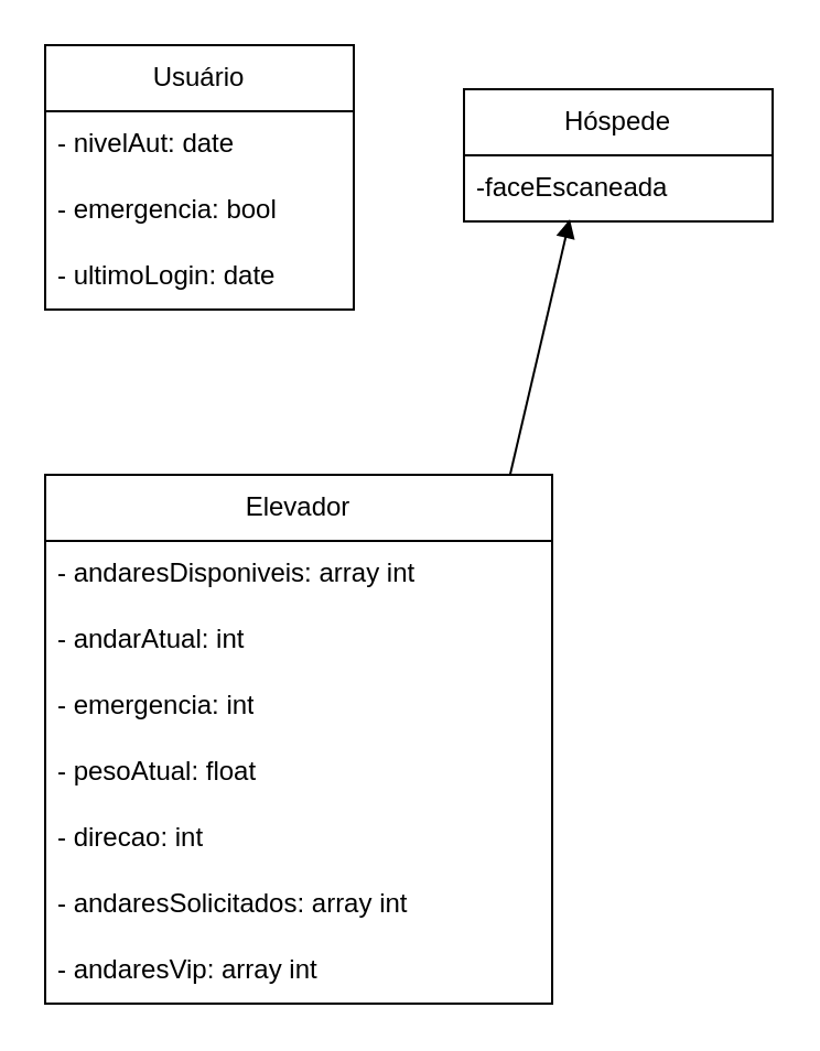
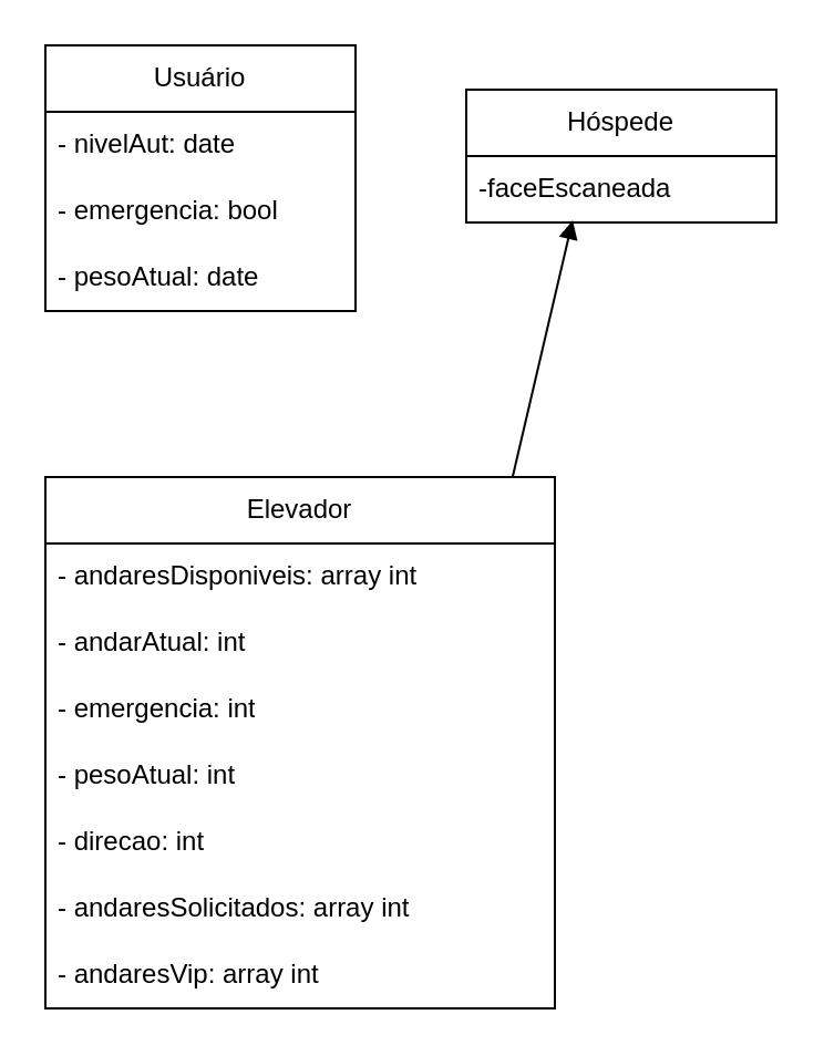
  <mxCell id="0" />
  <mxCell id="1" parent="0" />
  <mxCell id="2" value="Usuário" style="swimlane;fontStyle=0;childLayout=stackLayout;horizontal=1;startSize=30;horizontalStack=0;resizeParent=1;resizeParentMax=0;resizeLast=0;collapsible=1;marginBottom=0;whiteSpace=wrap;html=1;" vertex="1" parent="1"><mxGeometry x="20" y="20" width="140" height="120" as="geometry" /></mxCell>
  <mxCell id="3" value="- nivelAut: date" style="text;strokeColor=none;fillColor=none;align=left;verticalAlign=middle;spacingLeft=4;spacingRight=4;overflow=hidden;points=[[0,0.5],[1,0.5]];portConstraint=eastwest;rotatable=0;whiteSpace=wrap;html=1;" vertex="1" parent="2"><mxGeometry y="30" width="140" height="30" as="geometry" /></mxCell>
  <mxCell id="4" value="- emergencia: bool" style="text;strokeColor=none;fillColor=none;align=left;verticalAlign=middle;spacingLeft=4;spacingRight=4;overflow=hidden;points=[[0,0.5],[1,0.5]];portConstraint=eastwest;rotatable=0;whiteSpace=wrap;html=1;" vertex="1" parent="2"><mxGeometry y="60" width="140" height="30" as="geometry" /></mxCell>
- <mxCell id="5" value="- ultimoLogin: date" style="text;strokeColor=none;fillColor=none;align=left;verticalAlign=middle;spacingLeft=4;spacingRight=4;overflow=hidden;points=[[0,0.5],[1,0.5]];portConstraint=eastwest;rotatable=0;whiteSpace=wrap;html=1;" vertex="1" parent="2"><mxGeometry y="90" width="140" height="30" as="geometry" /></mxCell>
+ <mxCell id="5" value="- pesoAtual: date" style="text;strokeColor=none;fillColor=none;align=left;verticalAlign=middle;spacingLeft=4;spacingRight=4;overflow=hidden;points=[[0,0.5],[1,0.5]];portConstraint=eastwest;rotatable=0;whiteSpace=wrap;html=1;" vertex="1" parent="2"><mxGeometry y="90" width="140" height="30" as="geometry" /></mxCell>
  <mxCell id="6" value="Elevador" style="swimlane;fontStyle=0;childLayout=stackLayout;horizontal=1;startSize=30;horizontalStack=0;resizeParent=1;resizeParentMax=0;resizeLast=0;collapsible=1;marginBottom=0;whiteSpace=wrap;html=1;" vertex="1" parent="1"><mxGeometry x="20" y="215" width="230" height="240" as="geometry" /></mxCell>
  <mxCell id="7" value="- andaresDisponiveis: array int" style="text;strokeColor=none;fillColor=none;align=left;verticalAlign=middle;spacingLeft=4;spacingRight=4;overflow=hidden;points=[[0,0.5],[1,0.5]];portConstraint=eastwest;rotatable=0;whiteSpace=wrap;html=1;" vertex="1" parent="6"><mxGeometry y="30" width="230" height="30" as="geometry" /></mxCell>
  <mxCell id="8" value="- andarAtual: int" style="text;strokeColor=none;fillColor=none;align=left;verticalAlign=middle;spacingLeft=4;spacingRight=4;overflow=hidden;points=[[0,0.5],[1,0.5]];portConstraint=eastwest;rotatable=0;whiteSpace=wrap;html=1;" vertex="1" parent="6"><mxGeometry y="60" width="230" height="30" as="geometry" /></mxCell>
  <mxCell id="9" value="- emergencia: int" style="text;strokeColor=none;fillColor=none;align=left;verticalAlign=middle;spacingLeft=4;spacingRight=4;overflow=hidden;points=[[0,0.5],[1,0.5]];portConstraint=eastwest;rotatable=0;whiteSpace=wrap;html=1;" vertex="1" parent="6"><mxGeometry y="90" width="230" height="30" as="geometry" /></mxCell>
- <mxCell id="10" value="- pesoAtual: float" style="text;strokeColor=none;fillColor=none;align=left;verticalAlign=middle;spacingLeft=4;spacingRight=4;overflow=hidden;points=[[0,0.5],[1,0.5]];portConstraint=eastwest;rotatable=0;whiteSpace=wrap;html=1;" vertex="1" parent="6"><mxGeometry y="120" width="230" height="30" as="geometry" /></mxCell>
+ <mxCell id="10" value="- pesoAtual: int" style="text;strokeColor=none;fillColor=none;align=left;verticalAlign=middle;spacingLeft=4;spacingRight=4;overflow=hidden;points=[[0,0.5],[1,0.5]];portConstraint=eastwest;rotatable=0;whiteSpace=wrap;html=1;" vertex="1" parent="6"><mxGeometry y="120" width="230" height="30" as="geometry" /></mxCell>
  <mxCell id="11" value="- direcao: int" style="text;strokeColor=none;fillColor=none;align=left;verticalAlign=middle;spacingLeft=4;spacingRight=4;overflow=hidden;points=[[0,0.5],[1,0.5]];portConstraint=eastwest;rotatable=0;whiteSpace=wrap;html=1;" vertex="1" parent="6"><mxGeometry y="150" width="230" height="30" as="geometry" /></mxCell>
  <mxCell id="12" value="- andaresSolicitados: array int" style="text;strokeColor=none;fillColor=none;align=left;verticalAlign=middle;spacingLeft=4;spacingRight=4;overflow=hidden;points=[[0,0.5],[1,0.5]];portConstraint=eastwest;rotatable=0;whiteSpace=wrap;html=1;" vertex="1" parent="6"><mxGeometry y="180" width="230" height="30" as="geometry" /></mxCell>
  <mxCell id="13" value="- andaresVip: array int" style="text;strokeColor=none;fillColor=none;align=left;verticalAlign=middle;spacingLeft=4;spacingRight=4;overflow=hidden;points=[[0,0.5],[1,0.5]];portConstraint=eastwest;rotatable=0;whiteSpace=wrap;html=1;" vertex="1" parent="6"><mxGeometry y="210" width="230" height="30" as="geometry" /></mxCell>
  <mxCell id="14" value="Hóspede" style="swimlane;fontStyle=0;childLayout=stackLayout;horizontal=1;startSize=30;horizontalStack=0;resizeParent=1;resizeParentMax=0;resizeLast=0;collapsible=1;marginBottom=0;whiteSpace=wrap;html=1;" vertex="1" parent="1"><mxGeometry x="210" y="40" width="140" height="60" as="geometry" /></mxCell>
  <mxCell id="15" value="-faceEscaneada" style="text;strokeColor=none;fillColor=none;align=left;verticalAlign=middle;spacingLeft=4;spacingRight=4;overflow=hidden;points=[[0,0.5],[1,0.5]];portConstraint=eastwest;rotatable=0;whiteSpace=wrap;html=1;" vertex="1" parent="14"><mxGeometry y="30" width="140" height="30" as="geometry" /></mxCell>
  <mxCell id="16" value="" style="endArrow=block;html=1;rounded=0;entryX=0.343;entryY=0.967;entryDx=0;entryDy=0;entryPerimeter=0;exitX=0.917;exitY=0;exitDx=0;exitDy=0;exitPerimeter=0;" edge="1" parent="1" source="6" target="15"><mxGeometry width="50" height="50" relative="1" as="geometry"><mxPoint x="320" y="230" as="sourcePoint" /><mxPoint x="370" y="180" as="targetPoint" /></mxGeometry></mxCell>
